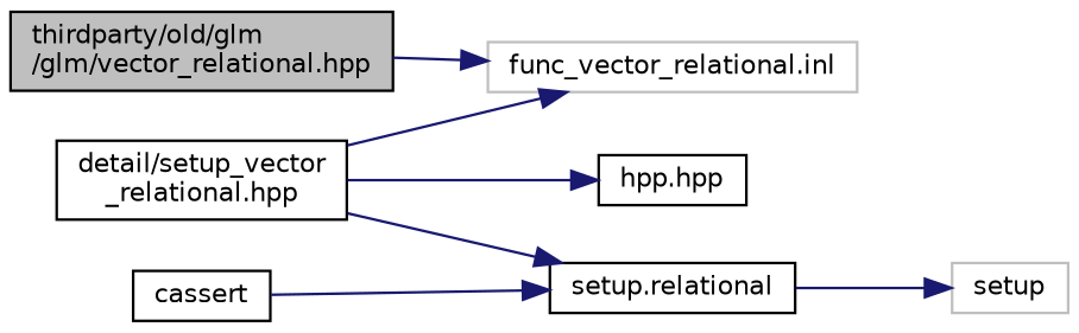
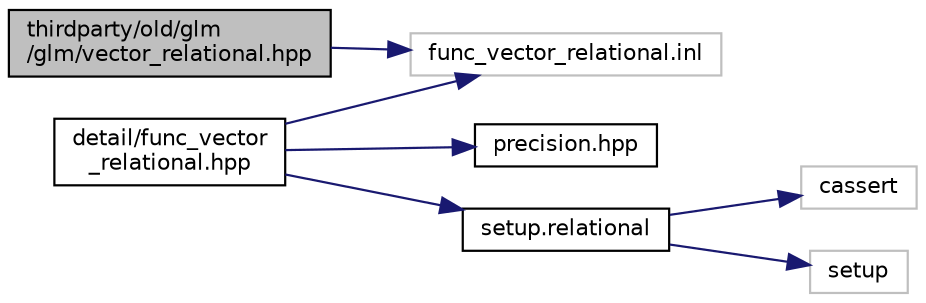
  digraph {
    rankdir=LR
    node [color=black fillcolor=white fontname=Helvetica fontsize=10 shape=record style=filled]
    edge [color=midnightblue fontname=Helvetica fontsize=10 labelfontname=Helvetica labelfontsize=10 style=solid]
    n1 [fillcolor=grey75 fontcolor=black height=0.2 label="thirdparty/old/glm\l/glm/vector_relational.hpp" width=0.4]
    n2 [color=grey75 height=0.2 label="func_vector_relational.inl" width=0.4]
-   n3 [height=0.2 label="detail/setup_vector\l_relational.hpp" width=0.4]
-   n4 [height=0.2 label="hpp.hpp" width=0.4]
+   n3 [height=0.2 label="detail/func_vector\l_relational.hpp" width=0.4]
+   n4 [height=0.2 label="precision.hpp" width=0.4]
    n5 [height=0.2 label="setup.relational" width=0.4]
-   n6 [height=0.2 label=cassert width=0.4]
+   n6 [color=grey75 height=0.2 label=cassert width=0.4]
    n7 [color=grey75 height=0.2 label=setup width=0.4]
    n1 -> n2
    n3 -> n2
    n3 -> n4
    n3 -> n5
-   n6 -> n5
+   n5 -> n6
    n5 -> n7
  }
